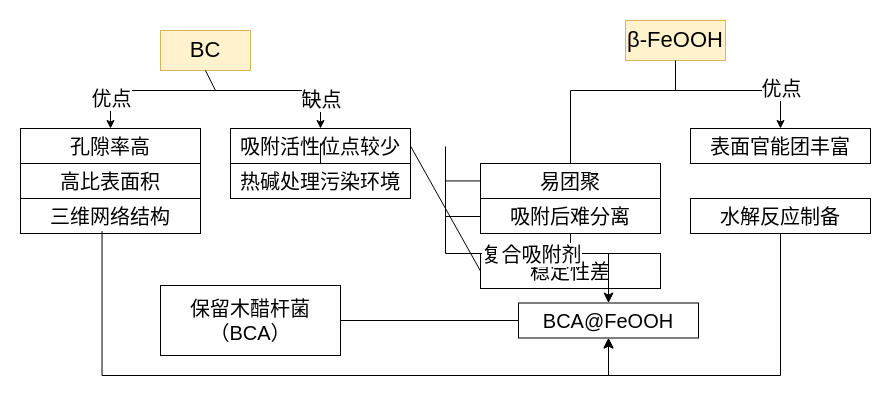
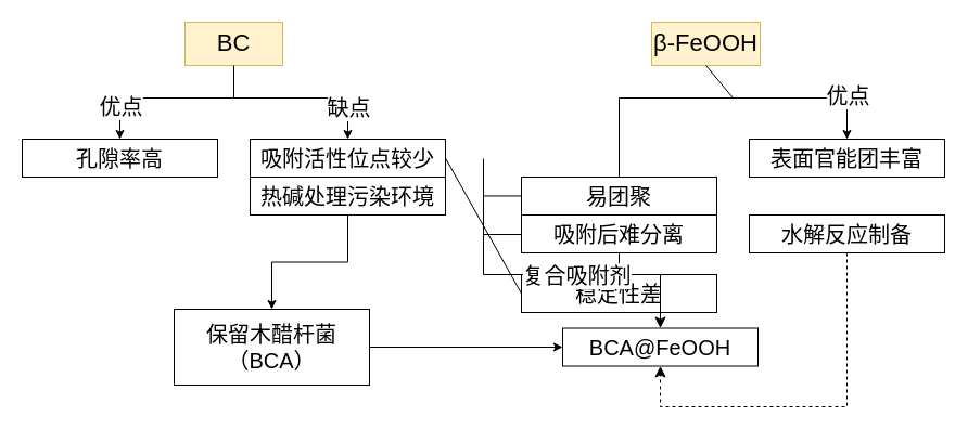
  <mxCell id="0" />
  <mxCell id="1" parent="0" />
- <mxCell id="2" value="&lt;font style=&quot;font-size: 22px;&quot;&gt;BC&lt;/font&gt;" style="rounded=0;whiteSpace=wrap;html=1;fillColor=#fff2cc;strokeColor=#d6b656;" vertex="1" parent="1"><mxGeometry x="160" y="30" width="90" height="40" as="geometry" /></mxCell>
+ <mxCell id="2" value="&lt;font style=&quot;font-size: 22px;&quot;&gt;BC&lt;/font&gt;" style="rounded=0;whiteSpace=wrap;html=1;fillColor=#fff2cc;strokeColor=#d6b656;" vertex="1" parent="1"><mxGeometry x="170" y="20" width="90" height="40" as="geometry" /></mxCell>
  <mxCell id="3" value="&lt;font style=&quot;font-size: 20px;&quot;&gt;孔隙率高&lt;/font&gt;" style="rounded=0;whiteSpace=wrap;html=1;align=center;verticalAlign=middle;" vertex="1" parent="1"><mxGeometry x="20" y="128" width="180" height="35" as="geometry" /></mxCell>
  <mxCell id="4" value="&lt;font style=&quot;font-size: 20px;&quot;&gt;吸附活性位点较少&lt;/font&gt;" style="rounded=0;whiteSpace=wrap;html=1;align=center;verticalAlign=middle;" vertex="1" parent="1"><mxGeometry x="230" y="128" width="180" height="35" as="geometry" /></mxCell>
  <mxCell id="5" value="" style="endArrow=classic;startArrow=classic;html=1;rounded=0;exitX=0.5;exitY=0;exitDx=0;exitDy=0;" edge="1" parent="1" source="3" target="4"><mxGeometry width="50" height="50" relative="1" as="geometry"><mxPoint x="130" y="127.7" as="sourcePoint" /><mxPoint x="210" y="130" as="targetPoint" /><Array as="points"><mxPoint x="110" y="90" /><mxPoint x="320" y="90" /></Array></mxGeometry></mxCell>
  <mxCell id="6" value="缺点" style="edgeLabel;html=1;align=center;verticalAlign=middle;resizable=0;points=[];fontSize=20;" vertex="1" connectable="0" parent="5"><mxGeometry x="0.821" y="-2" relative="1" as="geometry"><mxPoint x="2" y="-4" as="offset" /></mxGeometry></mxCell>
  <mxCell id="7" value="优点" style="edgeLabel;html=1;align=center;verticalAlign=middle;resizable=0;points=[];fontSize=20;" vertex="1" connectable="0" parent="5"><mxGeometry x="-0.782" relative="1" as="geometry"><mxPoint as="offset" /></mxGeometry></mxCell>
  <mxCell id="8" value="" style="endArrow=none;html=1;rounded=0;entryX=0.5;entryY=1;entryDx=0;entryDy=0;" edge="1" parent="1" target="2"><mxGeometry width="50" height="50" relative="1" as="geometry"><mxPoint x="215" y="90" as="sourcePoint" /><mxPoint x="220" y="130" as="targetPoint" /></mxGeometry></mxCell>
- <mxCell id="9" value="" style="edgeStyle=orthogonalEdgeStyle;rounded=0;orthogonalLoop=1;jettySize=auto;html=1;" edge="1" parent="1" source="10" target="4"><mxGeometry relative="1" as="geometry" /></mxCell>
+ <mxCell id="9" value="" style="edgeStyle=orthogonalEdgeStyle;rounded=0;orthogonalLoop=1;jettySize=auto;html=1;" edge="1" parent="1" source="10" target="27"><mxGeometry relative="1" as="geometry" /></mxCell>
  <mxCell id="10" value="&lt;font style=&quot;font-size: 20px;&quot;&gt;热碱处理污染环境&lt;/font&gt;" style="rounded=0;whiteSpace=wrap;html=1;align=center;verticalAlign=middle;" vertex="1" parent="1"><mxGeometry x="230" y="163" width="180" height="35" as="geometry" /></mxCell>
- <mxCell id="11" value="&lt;font style=&quot;font-size: 20px;&quot;&gt;高比表面积&lt;/font&gt;" style="rounded=0;whiteSpace=wrap;html=1;align=center;verticalAlign=middle;" vertex="1" parent="1"><mxGeometry x="20" y="163" width="180" height="35" as="geometry" /></mxCell>
- <mxCell id="12" value="&lt;font style=&quot;font-size: 22px;&quot;&gt;β-FeOOH&lt;/font&gt;" style="rounded=0;whiteSpace=wrap;html=1;fillColor=#fff2cc;strokeColor=#d6b656;" vertex="1" parent="1"><mxGeometry x="625" y="20" width="100" height="40" as="geometry" /></mxCell>
+ <mxCell id="12" value="&lt;font style=&quot;font-size: 22px;&quot;&gt;β-FeOOH&lt;/font&gt;" style="rounded=0;whiteSpace=wrap;html=1;fillColor=#fff2cc;strokeColor=#d6b656;" vertex="1" parent="1"><mxGeometry x="600" y="20" width="100" height="40" as="geometry" /></mxCell>
  <mxCell id="13" value="&lt;font style=&quot;font-size: 20px;&quot;&gt;稳定性差&lt;/font&gt;" style="rounded=0;whiteSpace=wrap;html=1;align=center;verticalAlign=middle;" vertex="1" parent="1"><mxGeometry x="480" y="253" width="180" height="35" as="geometry" /></mxCell>
  <mxCell id="14" value="&lt;span style=&quot;font-size: 20px;&quot;&gt;表面官能团丰富&lt;/span&gt;" style="rounded=0;whiteSpace=wrap;html=1;align=center;verticalAlign=middle;" vertex="1" parent="1"><mxGeometry x="690" y="128" width="180" height="35" as="geometry" /></mxCell>
  <mxCell id="15" value="" style="endArrow=classic;startArrow=classic;html=1;rounded=0;exitX=0.5;exitY=0;exitDx=0;exitDy=0;" edge="1" parent="1" source="13" target="14"><mxGeometry width="50" height="50" relative="1" as="geometry"><mxPoint x="590" y="127.7" as="sourcePoint" /><mxPoint x="670" y="130" as="targetPoint" /><Array as="points"><mxPoint x="570" y="90" /><mxPoint x="780" y="90" /></Array></mxGeometry></mxCell>
  <mxCell id="16" value="优点" style="edgeLabel;html=1;align=center;verticalAlign=middle;resizable=0;points=[];fontSize=20;" vertex="1" connectable="0" parent="15"><mxGeometry x="0.821" y="-2" relative="1" as="geometry"><mxPoint x="2" y="-4" as="offset" /></mxGeometry></mxCell>
  <mxCell id="17" value="缺点" style="edgeLabel;html=1;align=center;verticalAlign=middle;resizable=0;points=[];fontSize=20;" vertex="1" connectable="0" parent="15"><mxGeometry x="-0.782" relative="1" as="geometry"><mxPoint as="offset" /></mxGeometry></mxCell>
  <mxCell id="18" value="" style="endArrow=none;html=1;rounded=0;entryX=0.5;entryY=1;entryDx=0;entryDy=0;" edge="1" parent="1" target="12"><mxGeometry width="50" height="50" relative="1" as="geometry"><mxPoint x="675" y="90" as="sourcePoint" /><mxPoint x="680" y="130" as="targetPoint" /></mxGeometry></mxCell>
  <mxCell id="19" value="&lt;font style=&quot;font-size: 20px;&quot;&gt;易团聚&lt;/font&gt;" style="rounded=0;whiteSpace=wrap;html=1;align=center;verticalAlign=middle;" vertex="1" parent="1"><mxGeometry x="480" y="163" width="180" height="35" as="geometry" /></mxCell>
  <mxCell id="20" value="&lt;font style=&quot;font-size: 20px;&quot;&gt;吸附后难分离&lt;/font&gt;" style="rounded=0;whiteSpace=wrap;html=1;align=center;verticalAlign=middle;" vertex="1" parent="1"><mxGeometry x="480" y="198" width="180" height="35" as="geometry" /></mxCell>
  <mxCell id="21" value="&lt;font style=&quot;font-size: 20px;&quot;&gt;水解反应制备&lt;/font&gt;" style="rounded=0;whiteSpace=wrap;html=1;align=center;verticalAlign=middle;" vertex="1" parent="1"><mxGeometry x="690" y="198" width="180" height="35" as="geometry" /></mxCell>
- <mxCell id="22" value="&lt;font style=&quot;font-size: 20px;&quot;&gt;三维网络结构&lt;/font&gt;" style="rounded=0;whiteSpace=wrap;html=1;align=center;verticalAlign=middle;" vertex="1" parent="1"><mxGeometry x="20" y="198" width="180" height="35" as="geometry" /></mxCell>
  <mxCell id="23" value="" style="endArrow=none;html=1;rounded=0;entryX=0;entryY=0.5;entryDx=0;entryDy=0;" edge="1" parent="1"><mxGeometry width="50" height="50" relative="1" as="geometry"><mxPoint x="445" y="216" as="sourcePoint" /><mxPoint x="480" y="216" as="targetPoint" /></mxGeometry></mxCell>
  <mxCell id="24" value="" style="endArrow=none;html=1;rounded=0;entryX=0;entryY=0.5;entryDx=0;entryDy=0;" edge="1" parent="1"><mxGeometry width="50" height="50" relative="1" as="geometry"><mxPoint x="445" y="180.44" as="sourcePoint" /><mxPoint x="480" y="180.44" as="targetPoint" /></mxGeometry></mxCell>
  <mxCell id="25" value="" style="endArrow=none;html=1;rounded=0;entryX=0;entryY=0.5;entryDx=0;entryDy=0;exitX=1;exitY=0.5;exitDx=0;exitDy=0;" edge="1" parent="1" source="4" target="13"><mxGeometry width="50" height="50" relative="1" as="geometry"><mxPoint x="424" y="190" as="sourcePoint" /><mxPoint x="474" y="140" as="targetPoint" /></mxGeometry></mxCell>
- <mxCell id="26" value="" style="edgeStyle=orthogonalEdgeStyle;rounded=0;orthogonalLoop=1;jettySize=auto;html=1;endArrow=none;" edge="1" parent="1" source="27" target="30"><mxGeometry relative="1" as="geometry" /></mxCell>
+ <mxCell id="26" value="" style="edgeStyle=orthogonalEdgeStyle;rounded=0;orthogonalLoop=1;jettySize=auto;html=1;" edge="1" parent="1" source="27" target="30"><mxGeometry relative="1" as="geometry" /></mxCell>
  <mxCell id="27" value="&lt;font style=&quot;font-size: 20px;&quot;&gt;保留木醋杆菌（BCA）&lt;/font&gt;" style="whiteSpace=wrap;html=1;rounded=0;" vertex="1" parent="1"><mxGeometry x="160" y="285" width="180" height="70" as="geometry" /></mxCell>
  <mxCell id="28" value="" style="edgeStyle=elbowEdgeStyle;elbow=vertical;endArrow=classic;html=1;curved=0;rounded=0;endSize=8;startSize=8;entryX=0.5;entryY=0;entryDx=0;entryDy=0;" edge="1" parent="1" target="30"><mxGeometry width="50" height="50" relative="1" as="geometry"><mxPoint x="445" y="146" as="sourcePoint" /><mxPoint x="546" y="280" as="targetPoint" /><Array as="points"><mxPoint x="503" y="253" /></Array></mxGeometry></mxCell>
  <mxCell id="29" value="复合吸附剂" style="edgeLabel;html=1;align=center;verticalAlign=middle;resizable=0;points=[];fontSize=20;" vertex="1" connectable="0" parent="28"><mxGeometry x="0.449" relative="1" as="geometry"><mxPoint x="-39" as="offset" /></mxGeometry></mxCell>
  <mxCell id="30" value="BCA@FeOOH" style="whiteSpace=wrap;html=1;rounded=0;fontSize=20;" vertex="1" parent="1"><mxGeometry x="518" y="302.5" width="180" height="35" as="geometry" /></mxCell>
- <mxCell id="31" value="" style="edgeStyle=elbowEdgeStyle;elbow=vertical;endArrow=classic;html=1;curved=0;rounded=0;endSize=8;startSize=8;exitX=0.453;exitY=0.931;exitDx=0;exitDy=0;exitPerimeter=0;entryX=0.5;entryY=1;entryDx=0;entryDy=0;" edge="1" parent="1" source="22" target="30"><mxGeometry width="50" height="50" relative="1" as="geometry"><mxPoint x="80" y="405" as="sourcePoint" /><mxPoint x="130" y="355" as="targetPoint" /><Array as="points"><mxPoint x="102" y="375" /></Array></mxGeometry></mxCell>
- <mxCell id="32" value="" style="edgeStyle=elbowEdgeStyle;elbow=vertical;endArrow=classic;html=1;curved=0;rounded=0;endSize=8;startSize=8;exitX=0.5;exitY=1;exitDx=0;exitDy=0;entryX=0.5;entryY=1;entryDx=0;entryDy=0;" edge="1" parent="1" source="21" target="30"><mxGeometry width="50" height="50" relative="1" as="geometry"><mxPoint x="540" y="321" as="sourcePoint" /><mxPoint x="590" y="271" as="targetPoint" /><Array as="points"><mxPoint x="750" y="375" /></Array></mxGeometry></mxCell>
+ <mxCell id="32" value="" style="edgeStyle=elbowEdgeStyle;elbow=vertical;endArrow=classic;html=1;curved=0;rounded=0;endSize=8;startSize=8;exitX=0.5;exitY=1;exitDx=0;exitDy=0;entryX=0.5;entryY=1;entryDx=0;entryDy=0;dashed=1;" edge="1" parent="1" source="21" target="30"><mxGeometry width="50" height="50" relative="1" as="geometry"><mxPoint x="540" y="321" as="sourcePoint" /><mxPoint x="590" y="271" as="targetPoint" /><Array as="points"><mxPoint x="750" y="375" /></Array></mxGeometry></mxCell>
